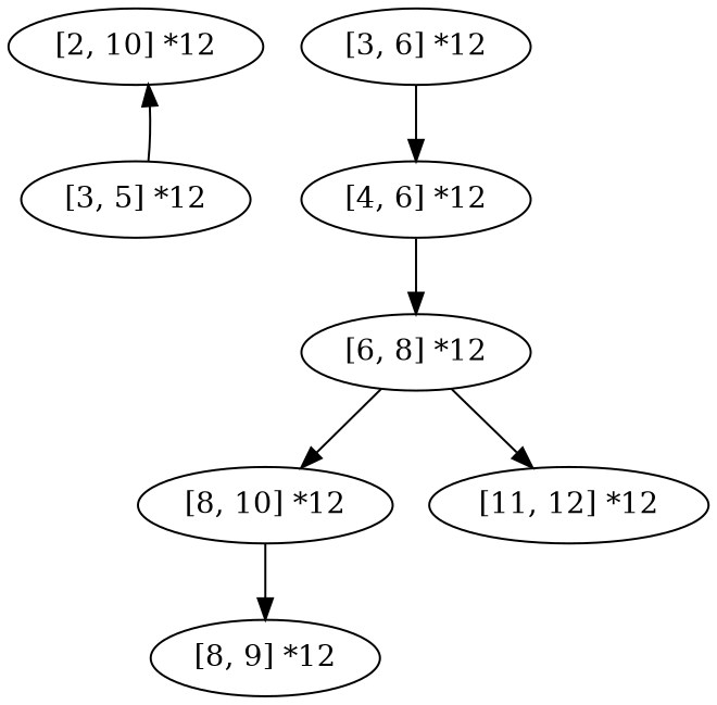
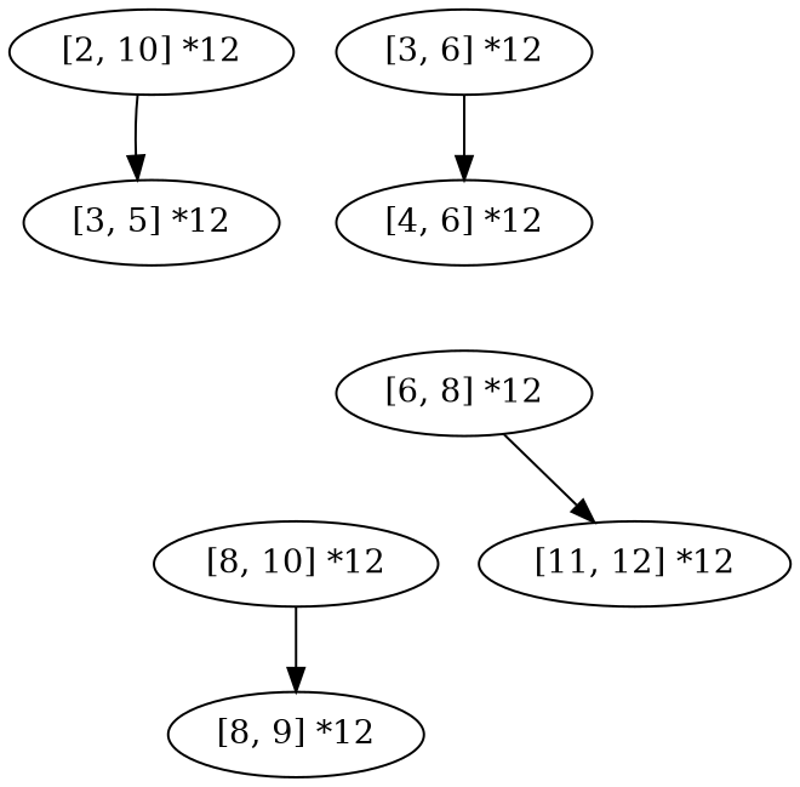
  digraph {
    "[2, 10] *12"
    "[3, 5] *12"
    "[3, 6] *12"
    "[4, 6] *12"
    "[6, 8] *12"
    "[8, 10] *12"
    "[11, 12] *12"
    "[8, 9] *12"
-   "[3, 5] *12" -> "[2, 10] *12"
+   "[2, 10] *12" -> "[3, 5] *12"
    "[3, 6] *12" -> "[4, 6] *12"
-   "[4, 6] *12" -> "[6, 8] *12"
-   "[6, 8] *12" -> "[8, 10] *12"
    "[6, 8] *12" -> "[11, 12] *12"
    "[8, 10] *12" -> "[8, 9] *12"
  }
